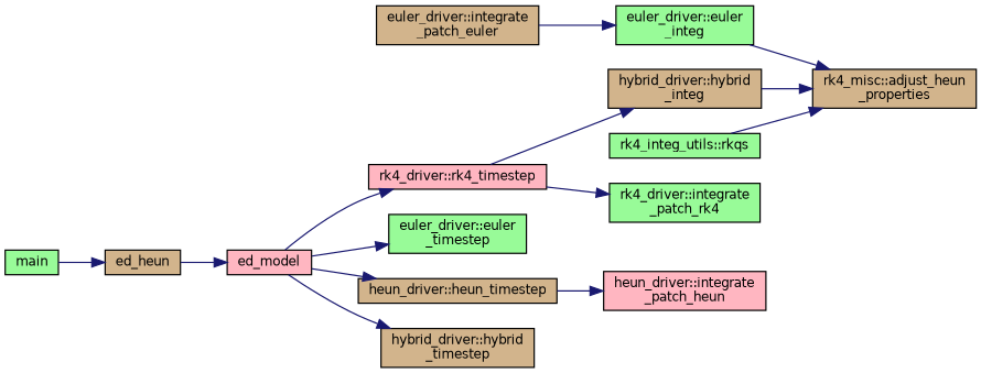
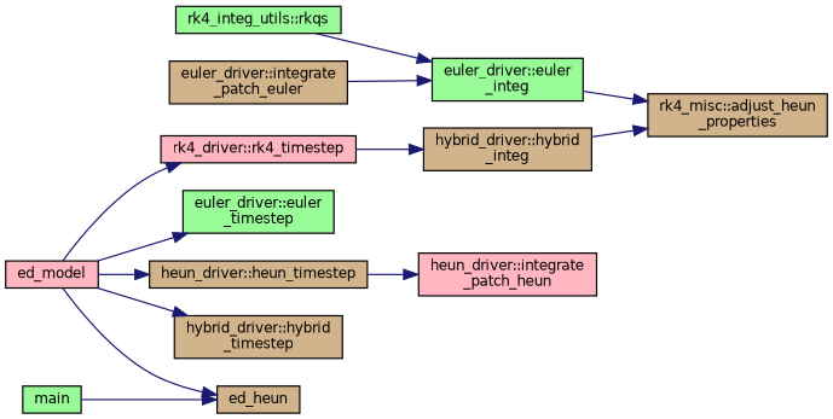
  digraph {
    rankdir=RL
    node [color=black fillcolor=tan fontname=Helvetica fontsize=10 shape=record style=filled]
    edge [color=midnightblue dir=back fontname=Helvetica fontsize=10 labelfontname=Helvetica labelfontsize=10 style=solid]
    n1 [fontcolor=black height=0.2 label="rk4_misc::adjust_heun\l_properties" width=0.4]
    n2 [fillcolor=palegreen height=0.2 label="euler_driver::euler\l_integ" width=0.4]
    n3 [height=0.2 label="hybrid_driver::hybrid\l_integ" width=0.4]
    n4 [fillcolor=palegreen height=0.2 label="rk4_integ_utils::rkqs" width=0.4]
    n5 [height=0.2 label="euler_driver::integrate\l_patch_euler" width=0.4]
    n6 [fillcolor=lightpink height=0.2 label="rk4_driver::rk4_timestep" width=0.4]
    n7 [fillcolor=palegreen height=0.2 label="euler_driver::euler\l_timestep" width=0.4]
    n8 [fillcolor=lightpink height=0.2 label=ed_model width=0.4]
    n9 [height=0.2 label=ed_heun width=0.4]
    n10 [fillcolor=palegreen height=0.2 label=main width=0.4]
    n11 [fillcolor=lightpink height=0.2 label="heun_driver::integrate\l_patch_heun" width=0.4]
    n12 [height=0.2 label="heun_driver::heun_timestep" width=0.4]
    n13 [height=0.2 label="hybrid_driver::hybrid\l_timestep" width=0.4]
-   n14 [fillcolor=palegreen height=0.2 label="rk4_driver::integrate\l_patch_rk4" width=0.4]
    n1 -> n2
    n1 -> n3
-   n1 -> n4
+   n2 -> n4
    n2 -> n5
    n3 -> n6
    n6 -> n8
    n7 -> n8
-   n8 -> n9
+   n9 -> n8
    n9 -> n10
    n11 -> n12
    n12 -> n8
    n13 -> n8
-   n14 -> n6
  }
